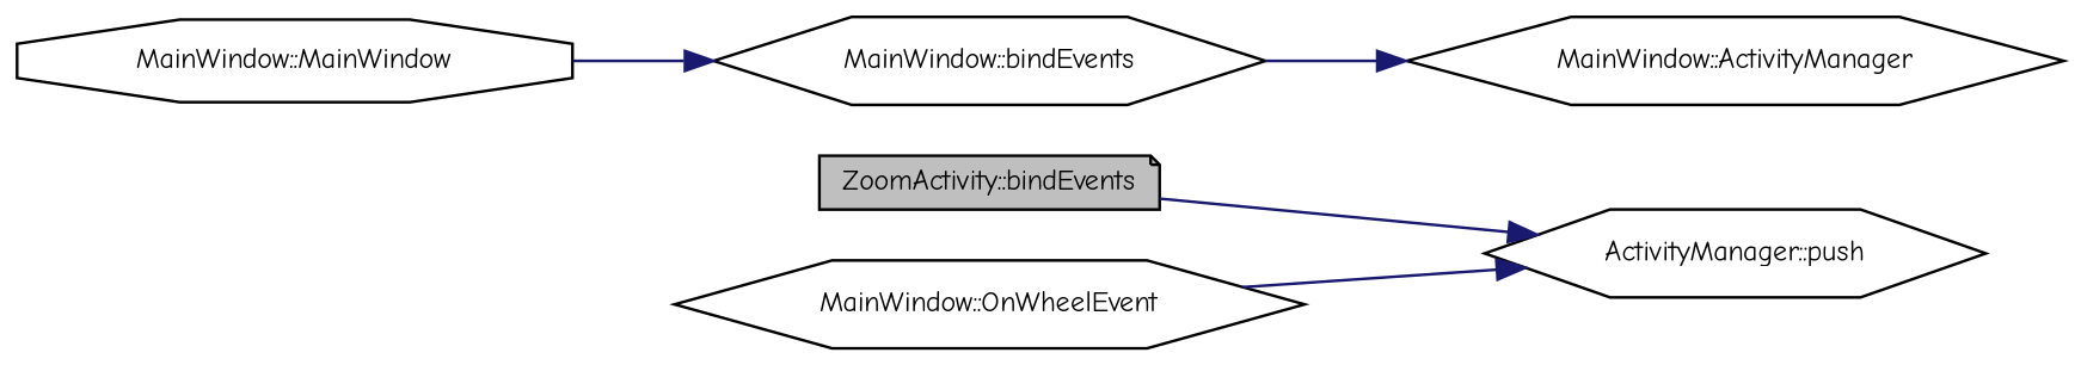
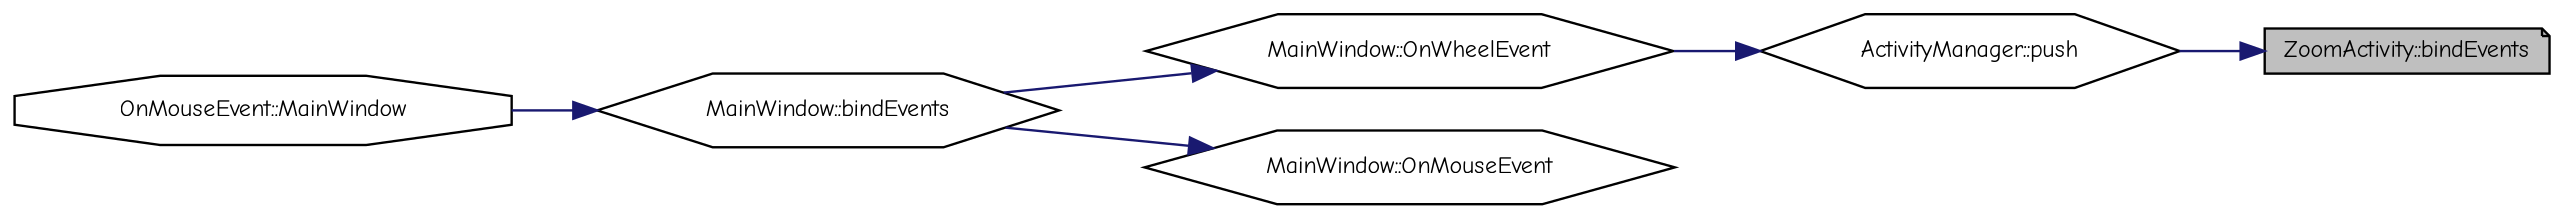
  digraph {
    fontname="Comic Neue"
    rankdir=RL
    node [color=black fillcolor=white fontname="Comic Neue" fontsize=10 shape=hexagon style=filled]
    edge [color=midnightblue dir=back fontname="Comic Neue" fontsize=10 labelfontname=Helvetica labelfontsize=10 style=solid]
    n1 [fillcolor=grey75 fontcolor=black height=0.2 label="ZoomActivity::bindEvents" shape=note width=0.4]
    n2 [height=0.2 label="ActivityManager::push" width=0.4]
    n3 [height=0.2 label="MainWindow::OnWheelEvent" width=0.4]
-   n4 [height=0.2 label="MainWindow::ActivityManager" width=0.4]
+   n4 [height=0.2 label="MainWindow::OnMouseEvent" width=0.4]
    n5 [height=0.2 label="MainWindow::bindEvents" width=0.4]
-   n6 [height=0.2 label="MainWindow::MainWindow" shape=octagon width=0.4]
-   n2 -> n1
+   n6 [height=0.2 label="OnMouseEvent::MainWindow" shape=octagon width=0.4]
+   n1 -> n2
    n2 -> n3
+   n3 -> n5
    n4 -> n5
    n5 -> n6
  }
